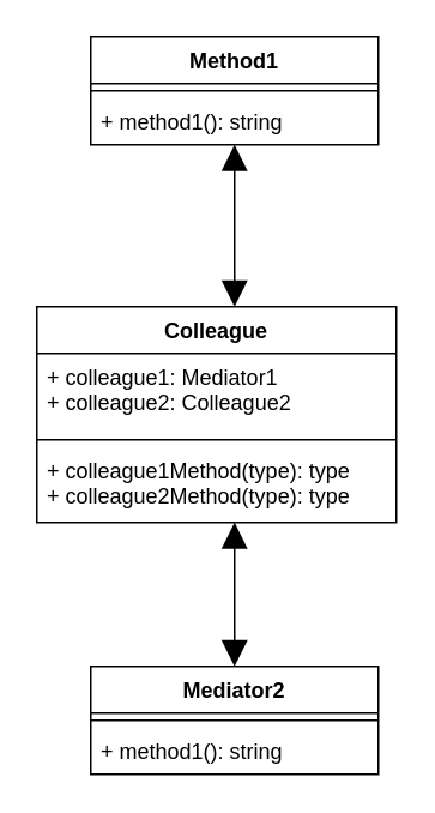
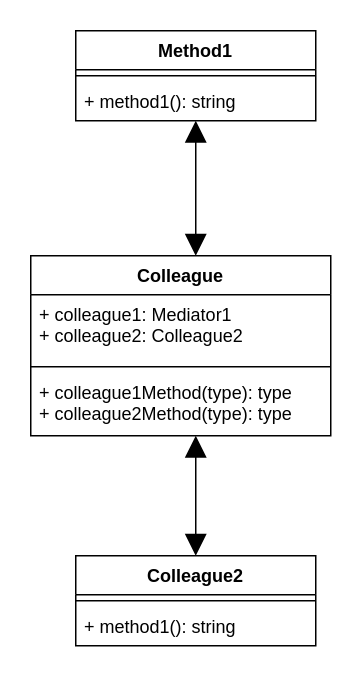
  <mxCell id="0" />
  <mxCell id="1" parent="0" />
  <mxCell id="2" value="Colleague" style="swimlane;fontStyle=1;align=center;verticalAlign=top;childLayout=stackLayout;horizontal=1;startSize=26;horizontalStack=0;resizeParent=1;resizeParentMax=0;resizeLast=0;collapsible=1;marginBottom=0;" vertex="1" parent="1"><mxGeometry x="20" y="170" width="200" height="120" as="geometry" /></mxCell>
  <mxCell id="3" value="+ colleague1: Mediator1&#10;+ colleague2: Colleague2" style="text;strokeColor=none;fillColor=none;align=left;verticalAlign=top;spacingLeft=4;spacingRight=4;overflow=hidden;rotatable=0;points=[[0,0.5],[1,0.5]];portConstraint=eastwest;" vertex="1" parent="2"><mxGeometry y="26" width="200" height="44" as="geometry" /></mxCell>
  <mxCell id="4" value="" style="line;strokeWidth=1;fillColor=none;align=left;verticalAlign=middle;spacingTop=-1;spacingLeft=3;spacingRight=3;rotatable=0;labelPosition=right;points=[];portConstraint=eastwest;" vertex="1" parent="2"><mxGeometry y="70" width="200" height="8" as="geometry" /></mxCell>
  <mxCell id="5" value="+ colleague1Method(type): type&#10;+ colleague2Method(type): type" style="text;strokeColor=none;fillColor=none;align=left;verticalAlign=top;spacingLeft=4;spacingRight=4;overflow=hidden;rotatable=0;points=[[0,0.5],[1,0.5]];portConstraint=eastwest;" vertex="1" parent="2"><mxGeometry y="78" width="200" height="42" as="geometry" /></mxCell>
  <mxCell id="6" value="Method1" style="swimlane;fontStyle=1;align=center;verticalAlign=top;childLayout=stackLayout;horizontal=1;startSize=26;horizontalStack=0;resizeParent=1;resizeParentMax=0;resizeLast=0;collapsible=1;marginBottom=0;" vertex="1" parent="1"><mxGeometry x="50" y="20" width="160" height="60" as="geometry" /></mxCell>
  <mxCell id="7" value="" style="line;strokeWidth=1;fillColor=none;align=left;verticalAlign=middle;spacingTop=-1;spacingLeft=3;spacingRight=3;rotatable=0;labelPosition=right;points=[];portConstraint=eastwest;" vertex="1" parent="6"><mxGeometry y="26" width="160" height="8" as="geometry" /></mxCell>
  <mxCell id="8" value="+ method1(): string" style="text;strokeColor=none;fillColor=none;align=left;verticalAlign=top;spacingLeft=4;spacingRight=4;overflow=hidden;rotatable=0;points=[[0,0.5],[1,0.5]];portConstraint=eastwest;" vertex="1" parent="6"><mxGeometry y="34" width="160" height="26" as="geometry" /></mxCell>
- <mxCell id="9" value="Mediator2" style="swimlane;fontStyle=1;align=center;verticalAlign=top;childLayout=stackLayout;horizontal=1;startSize=26;horizontalStack=0;resizeParent=1;resizeParentMax=0;resizeLast=0;collapsible=1;marginBottom=0;" vertex="1" parent="1"><mxGeometry x="50" y="370" width="160" height="60" as="geometry" /></mxCell>
+ <mxCell id="9" value="Colleague2" style="swimlane;fontStyle=1;align=center;verticalAlign=top;childLayout=stackLayout;horizontal=1;startSize=26;horizontalStack=0;resizeParent=1;resizeParentMax=0;resizeLast=0;collapsible=1;marginBottom=0;" vertex="1" parent="1"><mxGeometry x="50" y="370" width="160" height="60" as="geometry" /></mxCell>
  <mxCell id="10" value="" style="line;strokeWidth=1;fillColor=none;align=left;verticalAlign=middle;spacingTop=-1;spacingLeft=3;spacingRight=3;rotatable=0;labelPosition=right;points=[];portConstraint=eastwest;" vertex="1" parent="9"><mxGeometry y="26" width="160" height="8" as="geometry" /></mxCell>
  <mxCell id="11" value="+ method1(): string" style="text;strokeColor=none;fillColor=none;align=left;verticalAlign=top;spacingLeft=4;spacingRight=4;overflow=hidden;rotatable=0;points=[[0,0.5],[1,0.5]];portConstraint=eastwest;" vertex="1" parent="9"><mxGeometry y="34" width="160" height="26" as="geometry" /></mxCell>
  <mxCell id="12" style="edgeStyle=orthogonalEdgeStyle;rounded=0;orthogonalLoop=1;jettySize=auto;html=1;entryX=0.55;entryY=0;entryDx=0;entryDy=0;entryPerimeter=0;endArrow=block;endFill=1;startArrow=block;startFill=1;endSize=12;startSize=12;" edge="1" parent="1" source="8" target="2"><mxGeometry relative="1" as="geometry"><Array as="points"><mxPoint x="130" y="90" /><mxPoint x="130" y="90" /></Array></mxGeometry></mxCell>
  <mxCell id="13" style="edgeStyle=orthogonalEdgeStyle;rounded=0;orthogonalLoop=1;jettySize=auto;html=1;entryX=0.5;entryY=0;entryDx=0;entryDy=0;startArrow=block;startFill=1;endArrow=block;endFill=1;startSize=12;endSize=12;" edge="1" parent="1" source="5" target="9"><mxGeometry relative="1" as="geometry"><Array as="points"><mxPoint x="130" y="300" /><mxPoint x="130" y="300" /></Array></mxGeometry></mxCell>
